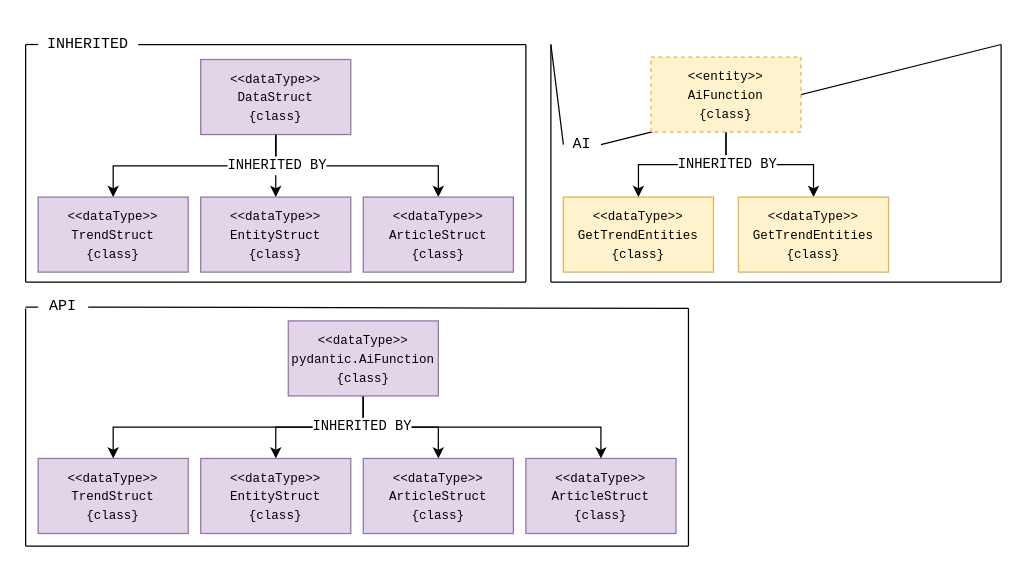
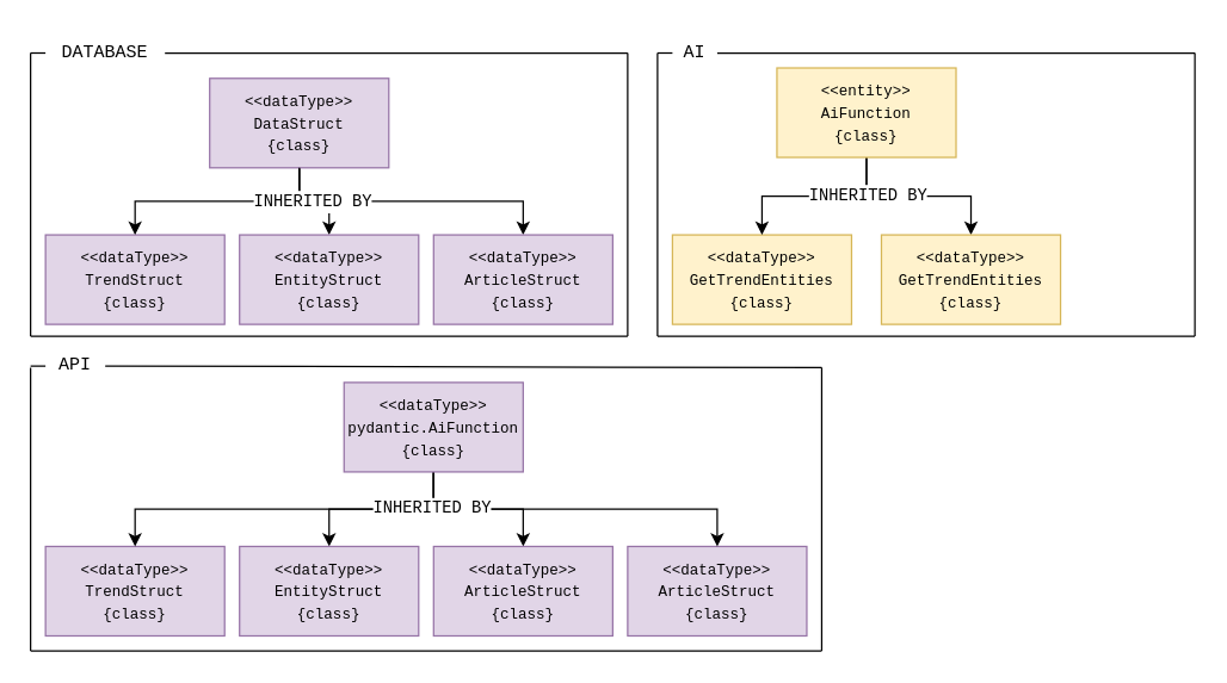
  <mxCell id="0" />
  <mxCell id="1" parent="0" />
  <mxCell id="2" value="" style="group" vertex="1" connectable="0" parent="1"><mxGeometry x="20" y="25" width="420" height="375" as="geometry" /></mxCell>
- <mxCell id="3" value="INHERITED" style="text;html=1;align=center;verticalAlign=middle;whiteSpace=wrap;rounded=0;fontFamily=Courier New;" vertex="1" parent="2"><mxGeometry x="10" y="-5" width="80" height="30" as="geometry" /></mxCell>
+ <mxCell id="3" value="DATABASE" style="text;html=1;align=center;verticalAlign=middle;whiteSpace=wrap;rounded=0;fontFamily=Courier New;" vertex="1" parent="2"><mxGeometry x="10" y="-5" width="80" height="30" as="geometry" /></mxCell>
  <mxCell id="4" value="" style="endArrow=none;html=1;rounded=0;exitX=1;exitY=0.5;exitDx=0;exitDy=0;" edge="1" parent="2" source="3"><mxGeometry width="50" height="50" relative="1" as="geometry"><mxPoint x="90" y="12" as="sourcePoint" /><mxPoint x="400" y="10" as="targetPoint" /></mxGeometry></mxCell>
  <mxCell id="5" value="&lt;div&gt;&lt;font face=&quot;Courier New&quot; style=&quot;font-size: 10px;&quot;&gt;&amp;lt;&amp;lt;dataType&amp;gt;&amp;gt;&lt;/font&gt;&lt;/div&gt;&lt;div&gt;&lt;font face=&quot;Courier New&quot; size=&quot;1&quot;&gt;TrendStruct&lt;/font&gt;&lt;/div&gt;&lt;div&gt;&lt;font face=&quot;Courier New&quot; size=&quot;1&quot;&gt;{class}&lt;/font&gt;&lt;/div&gt;" style="rounded=0;whiteSpace=wrap;html=1;fillColor=#e1d5e7;strokeColor=#9673a6;" vertex="1" parent="2"><mxGeometry x="10" y="132" width="120" height="60" as="geometry" /></mxCell>
  <mxCell id="6" style="edgeStyle=orthogonalEdgeStyle;rounded=0;orthogonalLoop=1;jettySize=auto;html=1;exitX=0.5;exitY=1;exitDx=0;exitDy=0;entryX=0.5;entryY=0;entryDx=0;entryDy=0;" edge="1" parent="2" source="8" target="5"><mxGeometry relative="1" as="geometry" /></mxCell>
  <mxCell id="7" style="edgeStyle=orthogonalEdgeStyle;rounded=0;orthogonalLoop=1;jettySize=auto;html=1;exitX=0.5;exitY=1;exitDx=0;exitDy=0;entryX=0.5;entryY=0;entryDx=0;entryDy=0;" edge="1" parent="2" source="8" target="12"><mxGeometry relative="1" as="geometry" /></mxCell>
- <mxCell id="8" value="&lt;div&gt;&lt;font face=&quot;Courier New&quot; style=&quot;font-size: 10px;&quot;&gt;&amp;lt;&amp;lt;dataType&amp;gt;&amp;gt;&lt;/font&gt;&lt;/div&gt;&lt;div&gt;&lt;font face=&quot;Courier New&quot; size=&quot;1&quot;&gt;DataStruct&lt;/font&gt;&lt;/div&gt;&lt;div&gt;&lt;font face=&quot;Courier New&quot; size=&quot;1&quot;&gt;{class}&lt;/font&gt;&lt;/div&gt;" style="rounded=0;whiteSpace=wrap;html=1;fillColor=#e1d5e7;strokeColor=#9673a6;" vertex="1" parent="2"><mxGeometry x="140" y="22" width="120" height="60" as="geometry" /></mxCell>
+ <mxCell id="8" value="&lt;div&gt;&lt;font face=&quot;Courier New&quot; style=&quot;font-size: 10px;&quot;&gt;&amp;lt;&amp;lt;dataType&amp;gt;&amp;gt;&lt;/font&gt;&lt;/div&gt;&lt;div&gt;&lt;font face=&quot;Courier New&quot; size=&quot;1&quot;&gt;DataStruct&lt;/font&gt;&lt;/div&gt;&lt;div&gt;&lt;font face=&quot;Courier New&quot; size=&quot;1&quot;&gt;{class}&lt;/font&gt;&lt;/div&gt;" style="rounded=0;whiteSpace=wrap;html=1;fillColor=#e1d5e7;strokeColor=#9673a6;" vertex="1" parent="2"><mxGeometry x="120" y="27" width="120" height="60" as="geometry" /></mxCell>
  <mxCell id="9" style="edgeStyle=orthogonalEdgeStyle;rounded=0;orthogonalLoop=1;jettySize=auto;html=1;exitX=0.5;exitY=1;exitDx=0;exitDy=0;entryX=0.5;entryY=0;entryDx=0;entryDy=0;" edge="1" parent="2" source="8" target="11"><mxGeometry relative="1" as="geometry" /></mxCell>
  <mxCell id="10" value="&lt;font face=&quot;Courier New&quot;&gt;INHERITED BY&lt;/font&gt;" style="edgeLabel;html=1;align=center;verticalAlign=middle;resizable=0;points=[];" vertex="1" connectable="0" parent="9"><mxGeometry x="-0.057" relative="1" as="geometry"><mxPoint as="offset" /></mxGeometry></mxCell>
  <mxCell id="11" value="&lt;div&gt;&lt;font face=&quot;Courier New&quot; style=&quot;font-size: 10px;&quot;&gt;&amp;lt;&amp;lt;dataType&amp;gt;&amp;gt;&lt;/font&gt;&lt;/div&gt;&lt;div&gt;&lt;font face=&quot;Courier New&quot; size=&quot;1&quot;&gt;EntityStruct&lt;/font&gt;&lt;/div&gt;&lt;div&gt;&lt;font face=&quot;Courier New&quot; size=&quot;1&quot;&gt;{class}&lt;/font&gt;&lt;/div&gt;" style="rounded=0;whiteSpace=wrap;html=1;fillColor=#e1d5e7;strokeColor=#9673a6;" vertex="1" parent="2"><mxGeometry x="140" y="132" width="120" height="60" as="geometry" /></mxCell>
  <mxCell id="12" value="&lt;div&gt;&lt;font face=&quot;Courier New&quot; style=&quot;font-size: 10px;&quot;&gt;&amp;lt;&amp;lt;dataType&amp;gt;&amp;gt;&lt;/font&gt;&lt;/div&gt;&lt;div&gt;&lt;span style=&quot;font-family: &amp;quot;Courier New&amp;quot;; font-size: x-small; background-color: transparent; color: light-dark(rgb(0, 0, 0), rgb(255, 255, 255));&quot;&gt;ArticleStruct&lt;/span&gt;&lt;/div&gt;&lt;div&gt;&lt;span style=&quot;font-family: &amp;quot;Courier New&amp;quot;; font-size: x-small; background-color: transparent; color: light-dark(rgb(0, 0, 0), rgb(255, 255, 255));&quot;&gt;{class}&lt;/span&gt;&lt;/div&gt;" style="rounded=0;whiteSpace=wrap;html=1;fillColor=#e1d5e7;strokeColor=#9673a6;" vertex="1" parent="2"><mxGeometry x="270" y="132" width="120" height="60" as="geometry" /></mxCell>
  <mxCell id="13" value="" style="endArrow=none;html=1;rounded=0;" edge="1" parent="2"><mxGeometry width="50" height="50" relative="1" as="geometry"><mxPoint y="200" as="sourcePoint" /><mxPoint y="10" as="targetPoint" /></mxGeometry></mxCell>
  <mxCell id="14" value="" style="endArrow=none;html=1;rounded=0;" edge="1" parent="2"><mxGeometry width="50" height="50" relative="1" as="geometry"><mxPoint x="400" y="200" as="sourcePoint" /><mxPoint x="400" y="10" as="targetPoint" /></mxGeometry></mxCell>
  <mxCell id="15" value="" style="endArrow=none;html=1;rounded=0;" edge="1" parent="2"><mxGeometry width="50" height="50" relative="1" as="geometry"><mxPoint y="200" as="sourcePoint" /><mxPoint x="400" y="200" as="targetPoint" /></mxGeometry></mxCell>
  <mxCell id="16" value="" style="endArrow=none;html=1;rounded=0;entryX=0;entryY=0.5;entryDx=0;entryDy=0;" edge="1" parent="2" target="3"><mxGeometry width="50" height="50" relative="1" as="geometry"><mxPoint y="10" as="sourcePoint" /><mxPoint x="10" y="12" as="targetPoint" /></mxGeometry></mxCell>
  <mxCell id="17" value="API" style="text;html=1;align=center;verticalAlign=middle;whiteSpace=wrap;rounded=0;fontFamily=Courier New;" vertex="1" parent="2"><mxGeometry x="10" y="205" width="40" height="30" as="geometry" /></mxCell>
  <mxCell id="18" value="&lt;div&gt;&lt;font face=&quot;Courier New&quot; style=&quot;font-size: 10px;&quot;&gt;&amp;lt;&amp;lt;dataType&amp;gt;&amp;gt;&lt;/font&gt;&lt;/div&gt;&lt;div&gt;&lt;span style=&quot;font-family: &amp;quot;Courier New&amp;quot;; font-size: x-small; background-color: transparent; color: light-dark(rgb(0, 0, 0), rgb(255, 255, 255));&quot;&gt;ArticleStruct&lt;/span&gt;&lt;/div&gt;&lt;div&gt;&lt;span style=&quot;font-family: &amp;quot;Courier New&amp;quot;; font-size: x-small; background-color: transparent; color: light-dark(rgb(0, 0, 0), rgb(255, 255, 255));&quot;&gt;{class}&lt;/span&gt;&lt;/div&gt;" style="rounded=0;whiteSpace=wrap;html=1;fillColor=#e1d5e7;strokeColor=#9673a6;" vertex="1" parent="1"><mxGeometry x="420" y="366" width="120" height="60" as="geometry" /></mxCell>
  <mxCell id="19" value="" style="endArrow=none;html=1;rounded=0;exitX=1;exitY=0.5;exitDx=0;exitDy=0;" edge="1" parent="1"><mxGeometry width="50" height="50" relative="1" as="geometry"><mxPoint x="70" y="245" as="sourcePoint" /><mxPoint x="550" y="246" as="targetPoint" /></mxGeometry></mxCell>
  <mxCell id="20" value="&lt;div&gt;&lt;font face=&quot;Courier New&quot; style=&quot;font-size: 10px;&quot;&gt;&amp;lt;&amp;lt;dataType&amp;gt;&amp;gt;&lt;/font&gt;&lt;/div&gt;&lt;div&gt;&lt;font face=&quot;Courier New&quot; size=&quot;1&quot;&gt;TrendStruct&lt;/font&gt;&lt;/div&gt;&lt;div&gt;&lt;font face=&quot;Courier New&quot; size=&quot;1&quot;&gt;{class}&lt;/font&gt;&lt;/div&gt;" style="rounded=0;whiteSpace=wrap;html=1;fillColor=#e1d5e7;strokeColor=#9673a6;" vertex="1" parent="1"><mxGeometry x="30" y="366" width="120" height="60" as="geometry" /></mxCell>
  <mxCell id="21" style="edgeStyle=orthogonalEdgeStyle;rounded=0;orthogonalLoop=1;jettySize=auto;html=1;exitX=0.5;exitY=1;exitDx=0;exitDy=0;entryX=0.5;entryY=0;entryDx=0;entryDy=0;" edge="1" parent="1" source="26" target="20"><mxGeometry relative="1" as="geometry" /></mxCell>
  <mxCell id="22" style="edgeStyle=orthogonalEdgeStyle;rounded=0;orthogonalLoop=1;jettySize=auto;html=1;exitX=0.5;exitY=1;exitDx=0;exitDy=0;entryX=0.5;entryY=0;entryDx=0;entryDy=0;" edge="1" parent="1" source="26" target="27"><mxGeometry relative="1" as="geometry" /></mxCell>
  <mxCell id="23" style="edgeStyle=orthogonalEdgeStyle;rounded=0;orthogonalLoop=1;jettySize=auto;html=1;exitX=0.5;exitY=1;exitDx=0;exitDy=0;entryX=0.5;entryY=0;entryDx=0;entryDy=0;" edge="1" parent="1" source="26" target="28"><mxGeometry relative="1" as="geometry" /></mxCell>
  <mxCell id="24" style="edgeStyle=orthogonalEdgeStyle;rounded=0;orthogonalLoop=1;jettySize=auto;html=1;exitX=0.5;exitY=1;exitDx=0;exitDy=0;entryX=0.5;entryY=0;entryDx=0;entryDy=0;" edge="1" parent="1" source="26" target="18"><mxGeometry relative="1" as="geometry" /></mxCell>
  <mxCell id="25" value="&lt;font face=&quot;Courier New&quot;&gt;INHERITED BY&lt;/font&gt;" style="edgeLabel;html=1;align=center;verticalAlign=middle;resizable=0;points=[];" vertex="1" connectable="0" parent="24"><mxGeometry x="-0.796" y="-2" relative="1" as="geometry"><mxPoint as="offset" /></mxGeometry></mxCell>
  <mxCell id="26" value="&lt;div&gt;&lt;font face=&quot;Courier New&quot; style=&quot;font-size: 10px;&quot;&gt;&amp;lt;&amp;lt;dataType&amp;gt;&amp;gt;&lt;/font&gt;&lt;/div&gt;&lt;div&gt;&lt;font size=&quot;1&quot; face=&quot;Courier New&quot;&gt;pydantic.AiFunction&lt;/font&gt;&lt;/div&gt;&lt;div&gt;&lt;font face=&quot;Courier New&quot; size=&quot;1&quot;&gt;{class}&lt;/font&gt;&lt;/div&gt;" style="rounded=0;whiteSpace=wrap;html=1;fillColor=#e1d5e7;strokeColor=#9673a6;" vertex="1" parent="1"><mxGeometry x="230" y="256" width="120" height="60" as="geometry" /></mxCell>
  <mxCell id="27" value="&lt;div&gt;&lt;font face=&quot;Courier New&quot; style=&quot;font-size: 10px;&quot;&gt;&amp;lt;&amp;lt;dataType&amp;gt;&amp;gt;&lt;/font&gt;&lt;/div&gt;&lt;div&gt;&lt;font face=&quot;Courier New&quot; size=&quot;1&quot;&gt;EntityStruct&lt;/font&gt;&lt;/div&gt;&lt;div&gt;&lt;font face=&quot;Courier New&quot; size=&quot;1&quot;&gt;{class}&lt;/font&gt;&lt;/div&gt;" style="rounded=0;whiteSpace=wrap;html=1;fillColor=#e1d5e7;strokeColor=#9673a6;" vertex="1" parent="1"><mxGeometry x="160" y="366" width="120" height="60" as="geometry" /></mxCell>
  <mxCell id="28" value="&lt;div&gt;&lt;font face=&quot;Courier New&quot; style=&quot;font-size: 10px;&quot;&gt;&amp;lt;&amp;lt;dataType&amp;gt;&amp;gt;&lt;/font&gt;&lt;/div&gt;&lt;div&gt;&lt;span style=&quot;font-family: &amp;quot;Courier New&amp;quot;; font-size: x-small; background-color: transparent; color: light-dark(rgb(0, 0, 0), rgb(255, 255, 255));&quot;&gt;ArticleStruct&lt;/span&gt;&lt;/div&gt;&lt;div&gt;&lt;span style=&quot;font-family: &amp;quot;Courier New&amp;quot;; font-size: x-small; background-color: transparent; color: light-dark(rgb(0, 0, 0), rgb(255, 255, 255));&quot;&gt;{class}&lt;/span&gt;&lt;/div&gt;" style="rounded=0;whiteSpace=wrap;html=1;fillColor=#e1d5e7;strokeColor=#9673a6;" vertex="1" parent="1"><mxGeometry x="290" y="366" width="120" height="60" as="geometry" /></mxCell>
  <mxCell id="29" value="" style="endArrow=none;html=1;rounded=0;movable=1;resizable=1;rotatable=1;deletable=1;editable=1;locked=0;connectable=1;" edge="1" parent="1"><mxGeometry width="50" height="50" relative="1" as="geometry"><mxPoint x="20" y="436" as="sourcePoint" /><mxPoint x="550" y="436" as="targetPoint" /></mxGeometry></mxCell>
  <mxCell id="30" value="" style="endArrow=none;html=1;rounded=0;entryX=0;entryY=0.5;entryDx=0;entryDy=0;" edge="1" parent="1"><mxGeometry width="50" height="50" relative="1" as="geometry"><mxPoint x="20" y="245" as="sourcePoint" /><mxPoint x="30" y="245" as="targetPoint" /></mxGeometry></mxCell>
  <mxCell id="31" value="" style="endArrow=none;html=1;rounded=0;" edge="1" parent="1"><mxGeometry width="50" height="50" relative="1" as="geometry"><mxPoint x="20" y="436" as="sourcePoint" /><mxPoint x="20" y="246" as="targetPoint" /></mxGeometry></mxCell>
  <mxCell id="32" value="" style="endArrow=none;html=1;rounded=0;" edge="1" parent="1"><mxGeometry width="50" height="50" relative="1" as="geometry"><mxPoint x="550" y="436" as="sourcePoint" /><mxPoint x="550" y="246" as="targetPoint" /></mxGeometry></mxCell>
  <mxCell id="33" value="" style="group" vertex="1" connectable="0" parent="1"><mxGeometry x="440" y="20" width="360" height="205" as="geometry" /></mxCell>
- <mxCell id="34" value="AI" style="text;html=1;align=center;verticalAlign=middle;whiteSpace=wrap;rounded=0;fontFamily=Courier New;" vertex="1" parent="33"><mxGeometry x="10" y="80" width="30" height="30" as="geometry" /></mxCell>
+ <mxCell id="34" value="AI" style="text;html=1;align=center;verticalAlign=middle;whiteSpace=wrap;rounded=0;fontFamily=Courier New;" vertex="1" parent="33"><mxGeometry x="10" width="30" height="30" as="geometry" /></mxCell>
  <mxCell id="35" value="" style="endArrow=none;html=1;rounded=0;exitX=1;exitY=0.5;exitDx=0;exitDy=0;" edge="1" parent="33" source="34"><mxGeometry width="50" height="50" relative="1" as="geometry"><mxPoint x="50" y="15" as="sourcePoint" /><mxPoint x="360" y="15" as="targetPoint" /></mxGeometry></mxCell>
  <mxCell id="36" value="&lt;div&gt;&lt;font face=&quot;Courier New&quot; style=&quot;font-size: 10px;&quot;&gt;&amp;lt;&amp;lt;dataType&amp;gt;&amp;gt;&lt;/font&gt;&lt;/div&gt;&lt;div&gt;&lt;font size=&quot;1&quot; face=&quot;Courier New&quot;&gt;GetTrendEntities&lt;/font&gt;&lt;/div&gt;&lt;div&gt;&lt;font face=&quot;Courier New&quot; size=&quot;1&quot;&gt;{class}&lt;/font&gt;&lt;/div&gt;" style="rounded=0;whiteSpace=wrap;html=1;fillColor=#fff2cc;strokeColor=#d6b656;" vertex="1" parent="33"><mxGeometry x="10" y="137" width="120" height="60" as="geometry" /></mxCell>
  <mxCell id="37" style="edgeStyle=orthogonalEdgeStyle;rounded=0;orthogonalLoop=1;jettySize=auto;html=1;exitX=0.5;exitY=1;exitDx=0;exitDy=0;entryX=0.5;entryY=0;entryDx=0;entryDy=0;" edge="1" parent="33" source="39" target="36"><mxGeometry relative="1" as="geometry" /></mxCell>
  <mxCell id="38" style="edgeStyle=orthogonalEdgeStyle;rounded=0;orthogonalLoop=1;jettySize=auto;html=1;exitX=0.5;exitY=1;exitDx=0;exitDy=0;entryX=0.5;entryY=0;entryDx=0;entryDy=0;" edge="1" parent="33" source="39" target="40"><mxGeometry relative="1" as="geometry" /></mxCell>
- <mxCell id="39" value="&lt;div&gt;&lt;font face=&quot;Courier New&quot; style=&quot;font-size: 10px;&quot;&gt;&amp;lt;&amp;lt;entity&amp;gt;&amp;gt;&lt;/font&gt;&lt;/div&gt;&lt;div&gt;&lt;font size=&quot;1&quot; face=&quot;Courier New&quot;&gt;AiFunction&lt;/font&gt;&lt;/div&gt;&lt;div&gt;&lt;font face=&quot;Courier New&quot; size=&quot;1&quot;&gt;{class}&lt;/font&gt;&lt;/div&gt;" style="rounded=0;whiteSpace=wrap;html=1;fillColor=#fff2cc;strokeColor=#d6b656;dashed=1;" vertex="1" parent="33"><mxGeometry x="80" y="25" width="120" height="60" as="geometry" /></mxCell>
+ <mxCell id="39" value="&lt;div&gt;&lt;font face=&quot;Courier New&quot; style=&quot;font-size: 10px;&quot;&gt;&amp;lt;&amp;lt;entity&amp;gt;&amp;gt;&lt;/font&gt;&lt;/div&gt;&lt;div&gt;&lt;font size=&quot;1&quot; face=&quot;Courier New&quot;&gt;AiFunction&lt;/font&gt;&lt;/div&gt;&lt;div&gt;&lt;font face=&quot;Courier New&quot; size=&quot;1&quot;&gt;{class}&lt;/font&gt;&lt;/div&gt;" style="rounded=0;whiteSpace=wrap;html=1;fillColor=#fff2cc;strokeColor=#d6b656;" vertex="1" parent="33"><mxGeometry x="80" y="25" width="120" height="60" as="geometry" /></mxCell>
  <mxCell id="40" value="&lt;div&gt;&lt;font face=&quot;Courier New&quot; style=&quot;font-size: 10px;&quot;&gt;&amp;lt;&amp;lt;dataType&amp;gt;&amp;gt;&lt;/font&gt;&lt;/div&gt;&lt;div&gt;&lt;font size=&quot;1&quot; face=&quot;Courier New&quot;&gt;GetTrendEntities&lt;/font&gt;&lt;/div&gt;&lt;div&gt;&lt;span style=&quot;font-family: &amp;quot;Courier New&amp;quot;; font-size: x-small; background-color: transparent; color: light-dark(rgb(0, 0, 0), rgb(255, 255, 255));&quot;&gt;{class}&lt;/span&gt;&lt;/div&gt;" style="rounded=0;whiteSpace=wrap;html=1;fillColor=#fff2cc;strokeColor=#d6b656;" vertex="1" parent="33"><mxGeometry x="150" y="137" width="120" height="60" as="geometry" /></mxCell>
  <mxCell id="41" value="" style="endArrow=none;html=1;rounded=0;" edge="1" parent="33"><mxGeometry width="50" height="50" relative="1" as="geometry"><mxPoint y="205" as="sourcePoint" /><mxPoint y="15" as="targetPoint" /></mxGeometry></mxCell>
  <mxCell id="42" value="" style="endArrow=none;html=1;rounded=0;" edge="1" parent="33"><mxGeometry width="50" height="50" relative="1" as="geometry"><mxPoint x="360" y="205" as="sourcePoint" /><mxPoint x="360" y="15" as="targetPoint" /><Array as="points"><mxPoint x="360" y="125" /></Array></mxGeometry></mxCell>
  <mxCell id="43" value="" style="endArrow=none;html=1;rounded=0;" edge="1" parent="33"><mxGeometry width="50" height="50" relative="1" as="geometry"><mxPoint y="205" as="sourcePoint" /><mxPoint x="360" y="205" as="targetPoint" /></mxGeometry></mxCell>
  <mxCell id="44" value="" style="endArrow=none;html=1;rounded=0;entryX=0;entryY=0.5;entryDx=0;entryDy=0;" edge="1" parent="33" target="34"><mxGeometry width="50" height="50" relative="1" as="geometry"><mxPoint y="15" as="sourcePoint" /><mxPoint x="10" y="17" as="targetPoint" /></mxGeometry></mxCell>
  <mxCell id="45" value="&lt;font face=&quot;Courier New&quot;&gt;INHERITED BY&lt;/font&gt;" style="edgeLabel;html=1;align=center;verticalAlign=middle;resizable=0;points=[];" vertex="1" connectable="0" parent="33"><mxGeometry x="140.002" y="110.998" as="geometry" /></mxCell>
